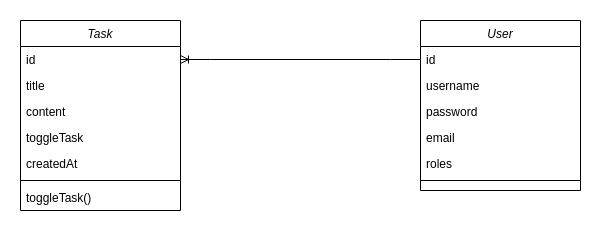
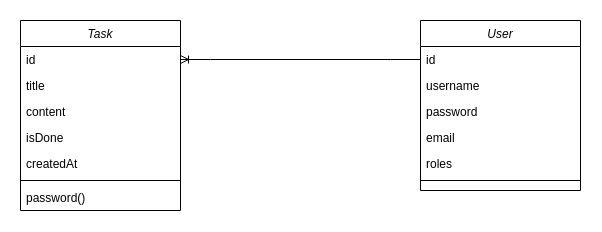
  <mxCell id="0" />
  <mxCell id="1" parent="0" />
  <mxCell id="2" value="User" style="swimlane;fontStyle=2;align=center;verticalAlign=top;childLayout=stackLayout;horizontal=1;startSize=26;horizontalStack=0;resizeParent=1;resizeLast=0;collapsible=1;marginBottom=0;rounded=0;shadow=0;strokeWidth=1;" vertex="1" parent="1"><mxGeometry x="420" y="20" width="160" height="170" as="geometry"><mxRectangle x="230" y="140" width="160" height="26" as="alternateBounds" /></mxGeometry></mxCell>
  <mxCell id="3" value="id" style="text;align=left;verticalAlign=top;spacingLeft=4;spacingRight=4;overflow=hidden;rotatable=0;points=[[0,0.5],[1,0.5]];portConstraint=eastwest;" vertex="1" parent="2"><mxGeometry y="26" width="160" height="26" as="geometry" /></mxCell>
  <mxCell id="4" value="username" style="text;align=left;verticalAlign=top;spacingLeft=4;spacingRight=4;overflow=hidden;rotatable=0;points=[[0,0.5],[1,0.5]];portConstraint=eastwest;rounded=0;shadow=0;html=0;" vertex="1" parent="2"><mxGeometry y="52" width="160" height="26" as="geometry" /></mxCell>
  <mxCell id="5" value="password" style="text;align=left;verticalAlign=top;spacingLeft=4;spacingRight=4;overflow=hidden;rotatable=0;points=[[0,0.5],[1,0.5]];portConstraint=eastwest;rounded=0;shadow=0;html=0;" vertex="1" parent="2"><mxGeometry y="78" width="160" height="26" as="geometry" /></mxCell>
  <mxCell id="6" value="email" style="text;align=left;verticalAlign=top;spacingLeft=4;spacingRight=4;overflow=hidden;rotatable=0;points=[[0,0.5],[1,0.5]];portConstraint=eastwest;rounded=0;shadow=0;html=0;" vertex="1" parent="2"><mxGeometry y="104" width="160" height="26" as="geometry" /></mxCell>
  <mxCell id="7" value="roles" style="text;align=left;verticalAlign=top;spacingLeft=4;spacingRight=4;overflow=hidden;rotatable=0;points=[[0,0.5],[1,0.5]];portConstraint=eastwest;rounded=0;shadow=0;html=0;" vertex="1" parent="2"><mxGeometry y="130" width="160" height="26" as="geometry" /></mxCell>
  <mxCell id="8" value="" style="line;html=1;strokeWidth=1;align=left;verticalAlign=middle;spacingTop=-1;spacingLeft=3;spacingRight=3;rotatable=0;labelPosition=right;points=[];portConstraint=eastwest;" vertex="1" parent="2"><mxGeometry y="156" width="160" height="8" as="geometry" /></mxCell>
  <mxCell id="9" value="Task" style="swimlane;fontStyle=2;align=center;verticalAlign=top;childLayout=stackLayout;horizontal=1;startSize=26;horizontalStack=0;resizeParent=1;resizeLast=0;collapsible=1;marginBottom=0;rounded=0;shadow=0;strokeWidth=1;" vertex="1" parent="1"><mxGeometry x="20" y="20" width="160" height="190" as="geometry"><mxRectangle x="230" y="140" width="160" height="26" as="alternateBounds" /></mxGeometry></mxCell>
  <mxCell id="10" value="id" style="text;align=left;verticalAlign=top;spacingLeft=4;spacingRight=4;overflow=hidden;rotatable=0;points=[[0,0.5],[1,0.5]];portConstraint=eastwest;" vertex="1" parent="9"><mxGeometry y="26" width="160" height="26" as="geometry" /></mxCell>
  <mxCell id="11" value="title" style="text;align=left;verticalAlign=top;spacingLeft=4;spacingRight=4;overflow=hidden;rotatable=0;points=[[0,0.5],[1,0.5]];portConstraint=eastwest;rounded=0;shadow=0;html=0;" vertex="1" parent="9"><mxGeometry y="52" width="160" height="26" as="geometry" /></mxCell>
  <mxCell id="12" value="content" style="text;align=left;verticalAlign=top;spacingLeft=4;spacingRight=4;overflow=hidden;rotatable=0;points=[[0,0.5],[1,0.5]];portConstraint=eastwest;rounded=0;shadow=0;html=0;" vertex="1" parent="9"><mxGeometry y="78" width="160" height="26" as="geometry" /></mxCell>
- <mxCell id="13" value="toggleTask" style="text;align=left;verticalAlign=top;spacingLeft=4;spacingRight=4;overflow=hidden;rotatable=0;points=[[0,0.5],[1,0.5]];portConstraint=eastwest;rounded=0;shadow=0;html=0;" vertex="1" parent="9"><mxGeometry y="104" width="160" height="26" as="geometry" /></mxCell>
+ <mxCell id="13" value="isDone" style="text;align=left;verticalAlign=top;spacingLeft=4;spacingRight=4;overflow=hidden;rotatable=0;points=[[0,0.5],[1,0.5]];portConstraint=eastwest;rounded=0;shadow=0;html=0;" vertex="1" parent="9"><mxGeometry y="104" width="160" height="26" as="geometry" /></mxCell>
  <mxCell id="14" value="createdAt" style="text;align=left;verticalAlign=top;spacingLeft=4;spacingRight=4;overflow=hidden;rotatable=0;points=[[0,0.5],[1,0.5]];portConstraint=eastwest;rounded=0;shadow=0;html=0;" vertex="1" parent="9"><mxGeometry y="130" width="160" height="26" as="geometry" /></mxCell>
  <mxCell id="15" value="" style="line;html=1;strokeWidth=1;align=left;verticalAlign=middle;spacingTop=-1;spacingLeft=3;spacingRight=3;rotatable=0;labelPosition=right;points=[];portConstraint=eastwest;" vertex="1" parent="9"><mxGeometry y="156" width="160" height="8" as="geometry" /></mxCell>
- <mxCell id="16" value="toggleTask()" style="text;align=left;verticalAlign=top;spacingLeft=4;spacingRight=4;overflow=hidden;rotatable=0;points=[[0,0.5],[1,0.5]];portConstraint=eastwest;" vertex="1" parent="9"><mxGeometry y="164" width="160" height="26" as="geometry" /></mxCell>
+ <mxCell id="16" value="password()" style="text;align=left;verticalAlign=top;spacingLeft=4;spacingRight=4;overflow=hidden;rotatable=0;points=[[0,0.5],[1,0.5]];portConstraint=eastwest;" vertex="1" parent="9"><mxGeometry y="164" width="160" height="26" as="geometry" /></mxCell>
  <mxCell id="17" value="" style="edgeStyle=entityRelationEdgeStyle;fontSize=12;html=1;endArrow=ERoneToMany;rounded=0;entryX=1;entryY=0.5;entryDx=0;entryDy=0;exitX=0;exitY=0.5;exitDx=0;exitDy=0;" edge="1" parent="1" source="3" target="10"><mxGeometry width="100" height="100" relative="1" as="geometry"><mxPoint x="220" y="230" as="sourcePoint" /><mxPoint x="320" y="130" as="targetPoint" /></mxGeometry></mxCell>
